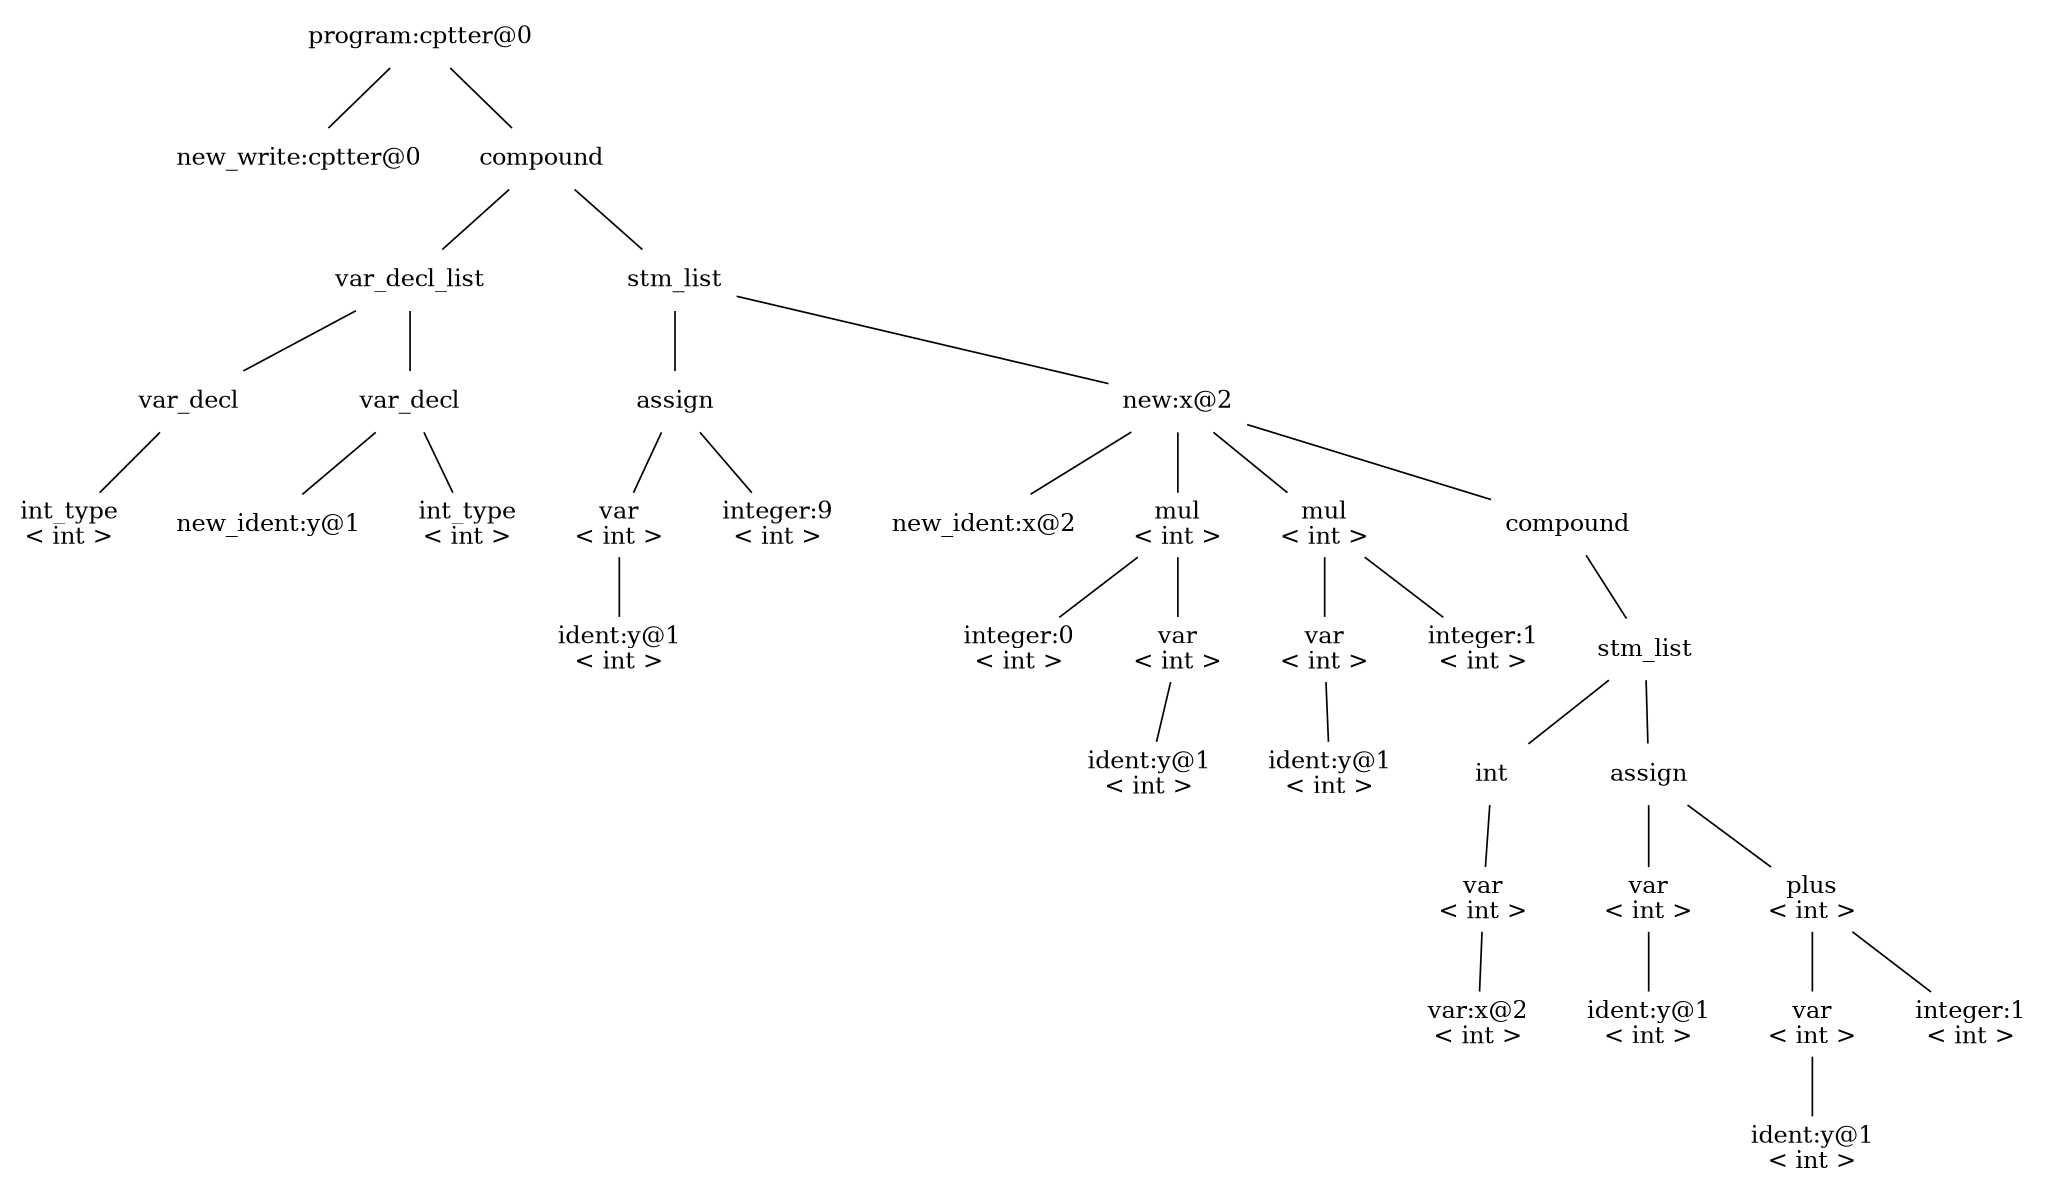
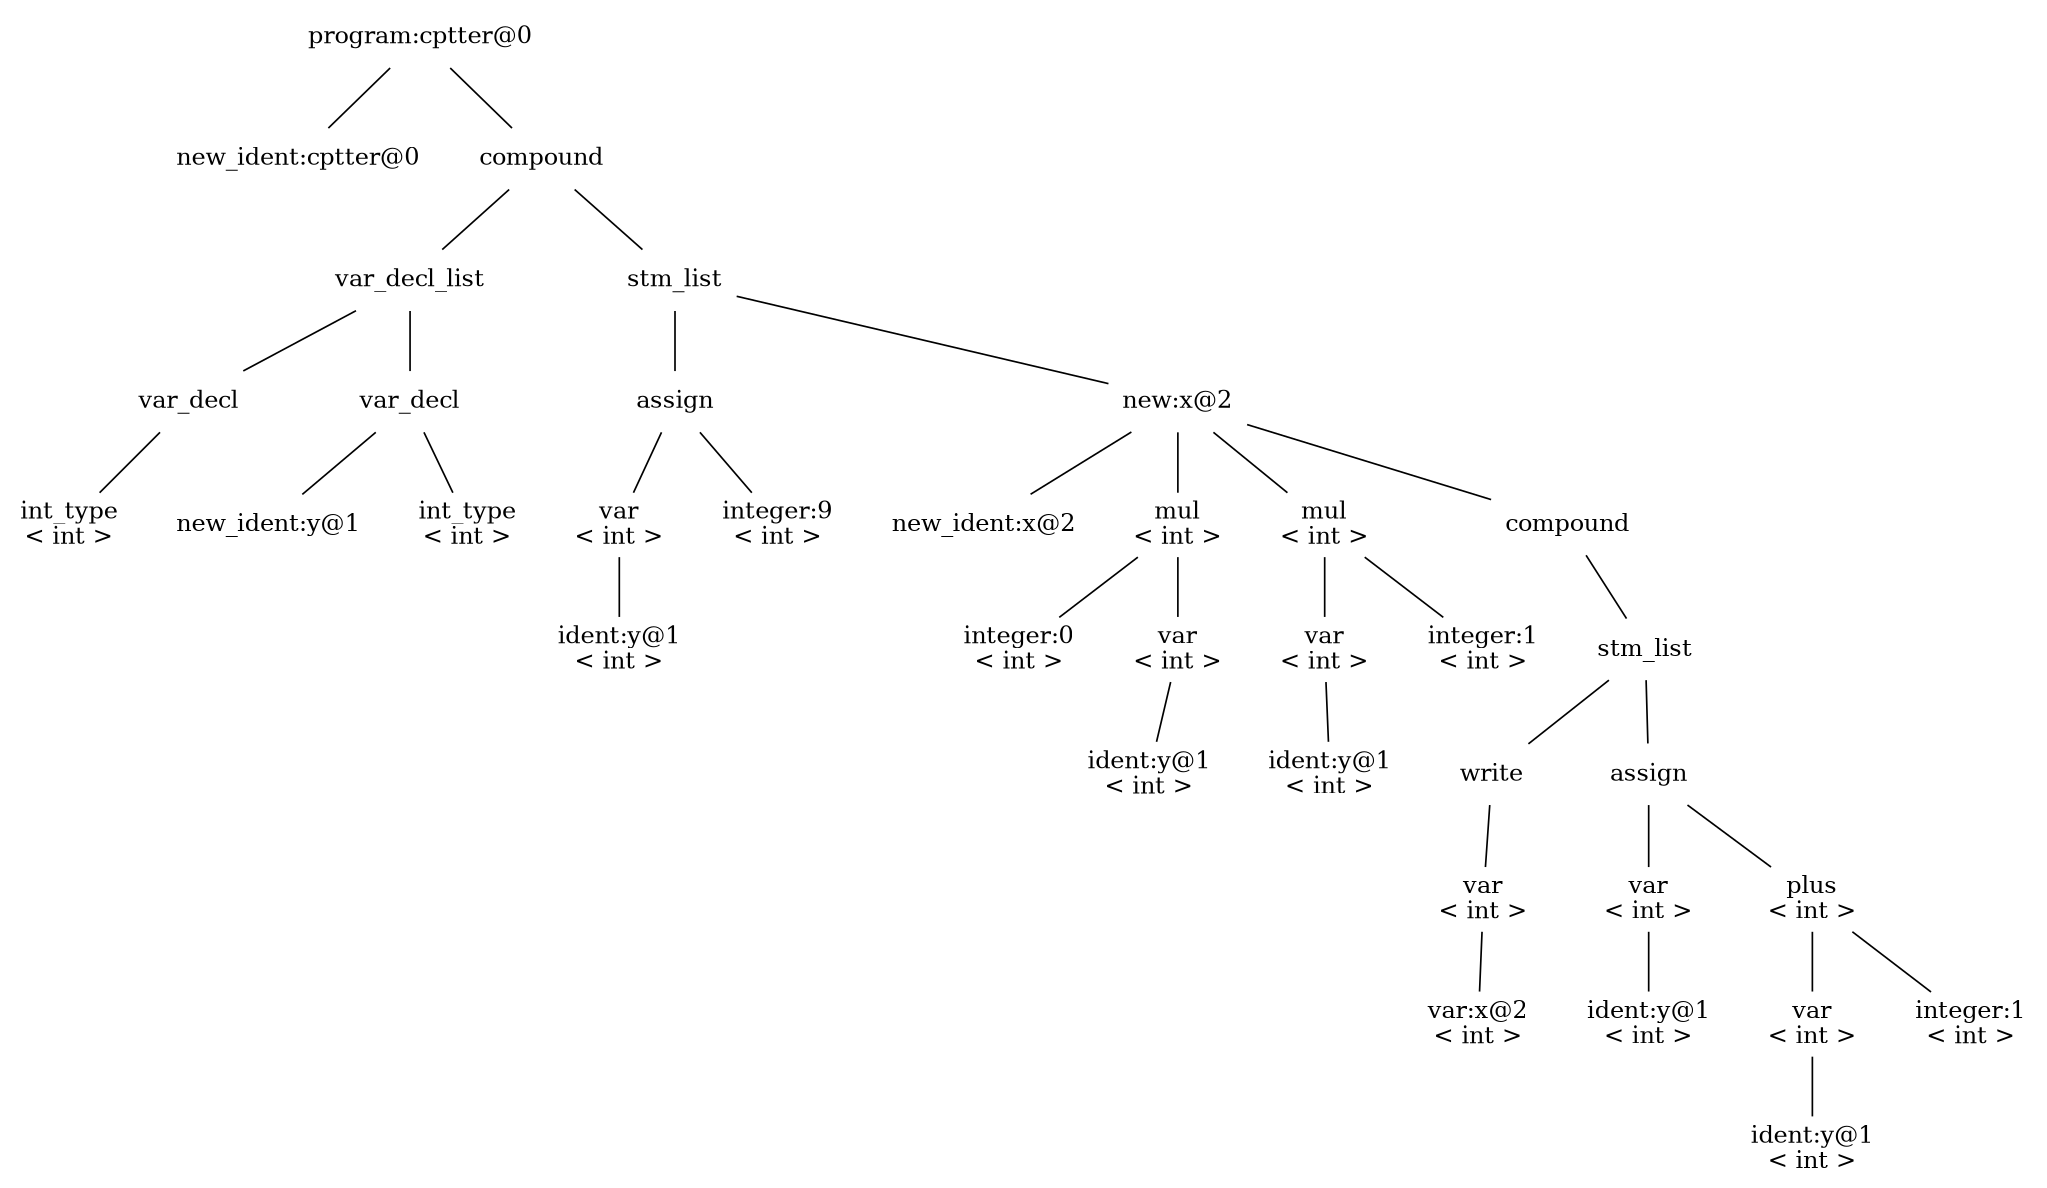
  digraph {
    node [shape=plaintext]
    edge [dir=none]
    n1 [label="program:cptter@0"]
-   n2 [label="new_write:cptter@0"]
+   n2 [label="new_ident:cptter@0"]
    n3 [label=compound]
    n4 [label=var_decl_list]
    n5 [label=stm_list]
    n6 [label=var_decl]
    n7 [label=var_decl]
    n8 [label=assign]
    n9 [label="new:x@2"]
    n10 [label="int_type\n< int >"]
    n11 [label="new_ident:y@1"]
    n12 [label="int_type\n< int >"]
    n13 [label="var\n< int >"]
    n14 [label="integer:9\n< int >"]
    n15 [label="new_ident:x@2"]
    n16 [label="mul\n< int >"]
    n17 [label="mul\n< int >"]
    n18 [label=compound]
    n19 [label="ident:y@1\n< int >"]
    n20 [label="integer:0\n< int >"]
    n21 [label="var\n< int >"]
    n22 [label="var\n< int >"]
    n23 [label="integer:1\n< int >"]
    n24 [label=stm_list]
    n25 [label="ident:y@1\n< int >"]
    n26 [label="ident:y@1\n< int >"]
-   n27 [label=int]
+   n27 [label=write]
    n28 [label=assign]
    n29 [label="var\n< int >"]
    n30 [label="var\n< int >"]
    n31 [label="plus\n< int >"]
    n32 [label="var:x@2\n< int >"]
    n33 [label="ident:y@1\n< int >"]
    n34 [label="var\n< int >"]
    n35 [label="integer:1\n< int >"]
    n36 [label="ident:y@1\n< int >"]
    n1 -> n2
    n1 -> n3
    n3 -> n4
    n3 -> n5
    n4 -> n6
    n4 -> n7
    n5 -> n8
    n5 -> n9
    n6 -> n10
    n7 -> n11
    n7 -> n12
    n8 -> n13
    n8 -> n14
    n9 -> n15
    n9 -> n16
    n9 -> n17
    n9 -> n18
    n13 -> n19
    n16 -> n20
    n16 -> n21
    n17 -> n22
    n17 -> n23
    n18 -> n24
    n21 -> n25
    n22 -> n26
    n24 -> n27
    n24 -> n28
    n27 -> n29
    n28 -> n30
    n28 -> n31
    n29 -> n32
    n30 -> n33
    n31 -> n34
    n31 -> n35
    n34 -> n36
  }
